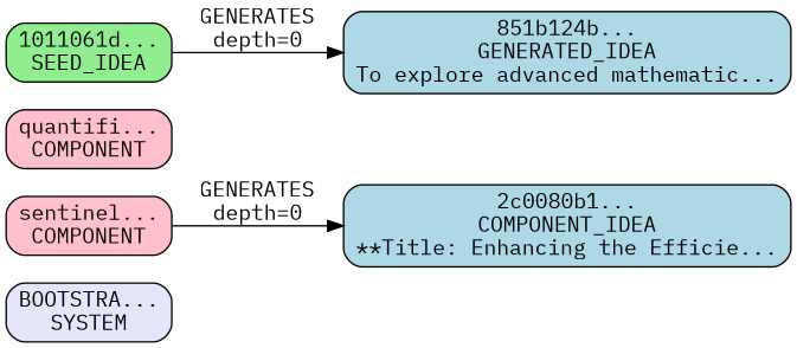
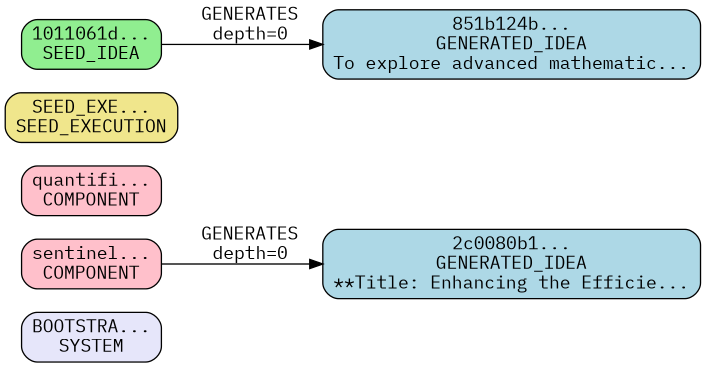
  digraph {
    fontname="IBM Plex Mono"
    rankdir=LR
    node [fillcolor=pink fontname="IBM Plex Mono" shape=box style="rounded,filled"]
    edge [fontname="IBM Plex Mono"]
    n1 [fillcolor=lavender label="BOOTSTRA...\nSYSTEM"]
    n2 [label="sentinel...\nCOMPONENT"]
-   n3 [fillcolor=lightblue label="2c0080b1...\nCOMPONENT_IDEA\n**Title: Enhancing the Efficie..."]
+   n3 [fillcolor=lightblue label="2c0080b1...\nGENERATED_IDEA\n**Title: Enhancing the Efficie..."]
    n4 [label="quantifi...\nCOMPONENT"]
+   n5 [fillcolor=khaki label="SEED_EXE...\nSEED_EXECUTION"]
    n6 [fillcolor=lightgreen label="1011061d...\nSEED_IDEA"]
    n7 [fillcolor=lightblue label="851b124b...\nGENERATED_IDEA\nTo explore advanced mathematic..."]
    n2 -> n3 [label="GENERATES\ndepth=0"]
    n6 -> n7 [label="GENERATES\ndepth=0"]
  }
